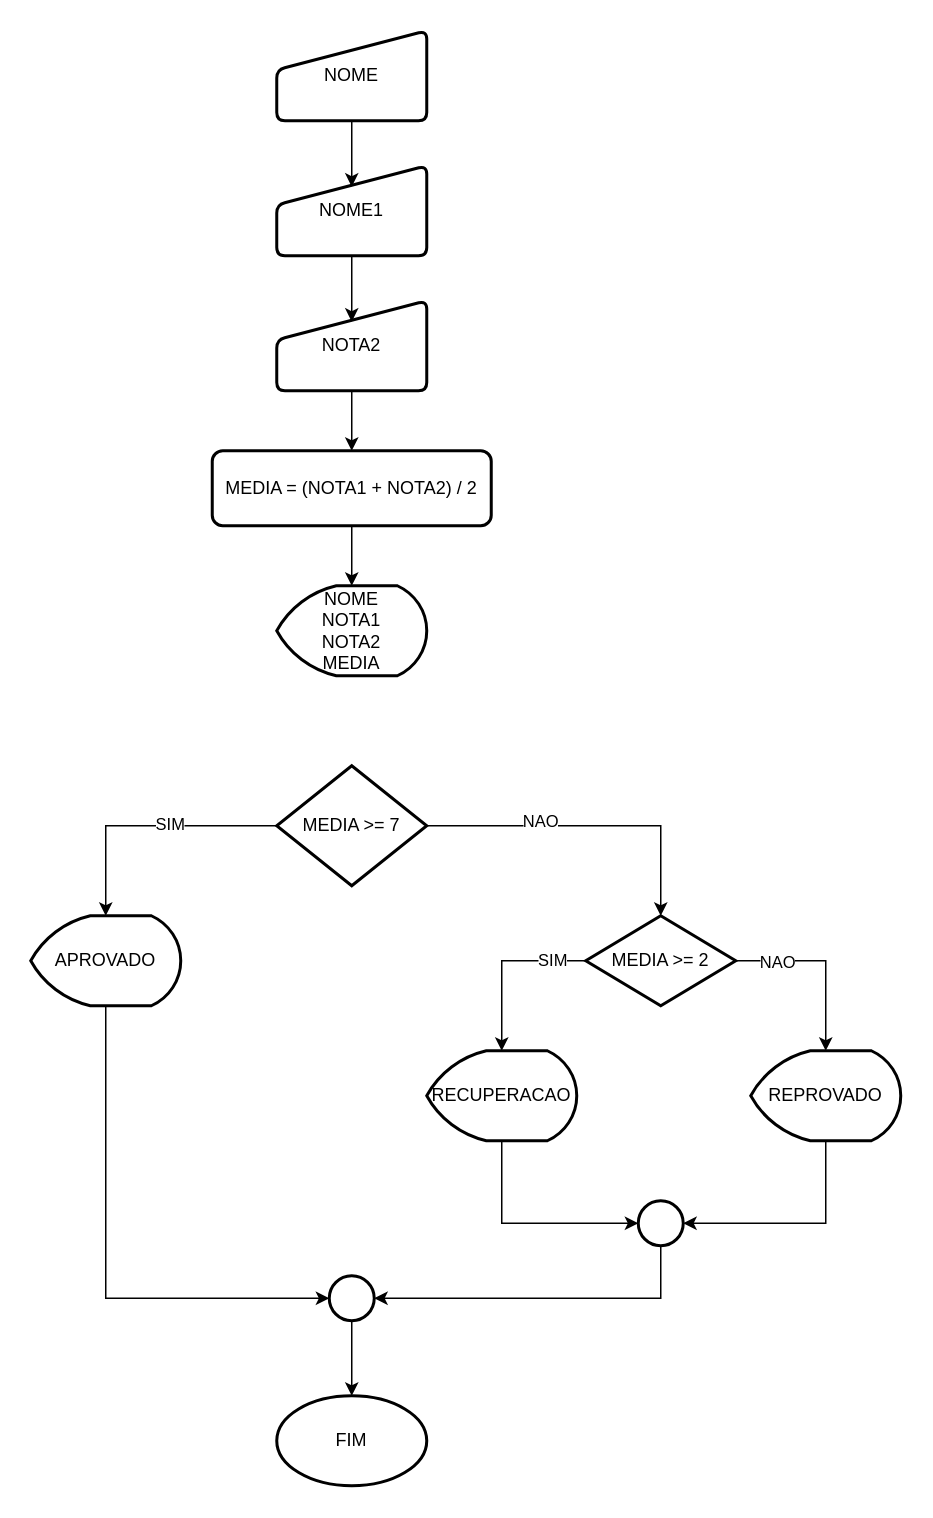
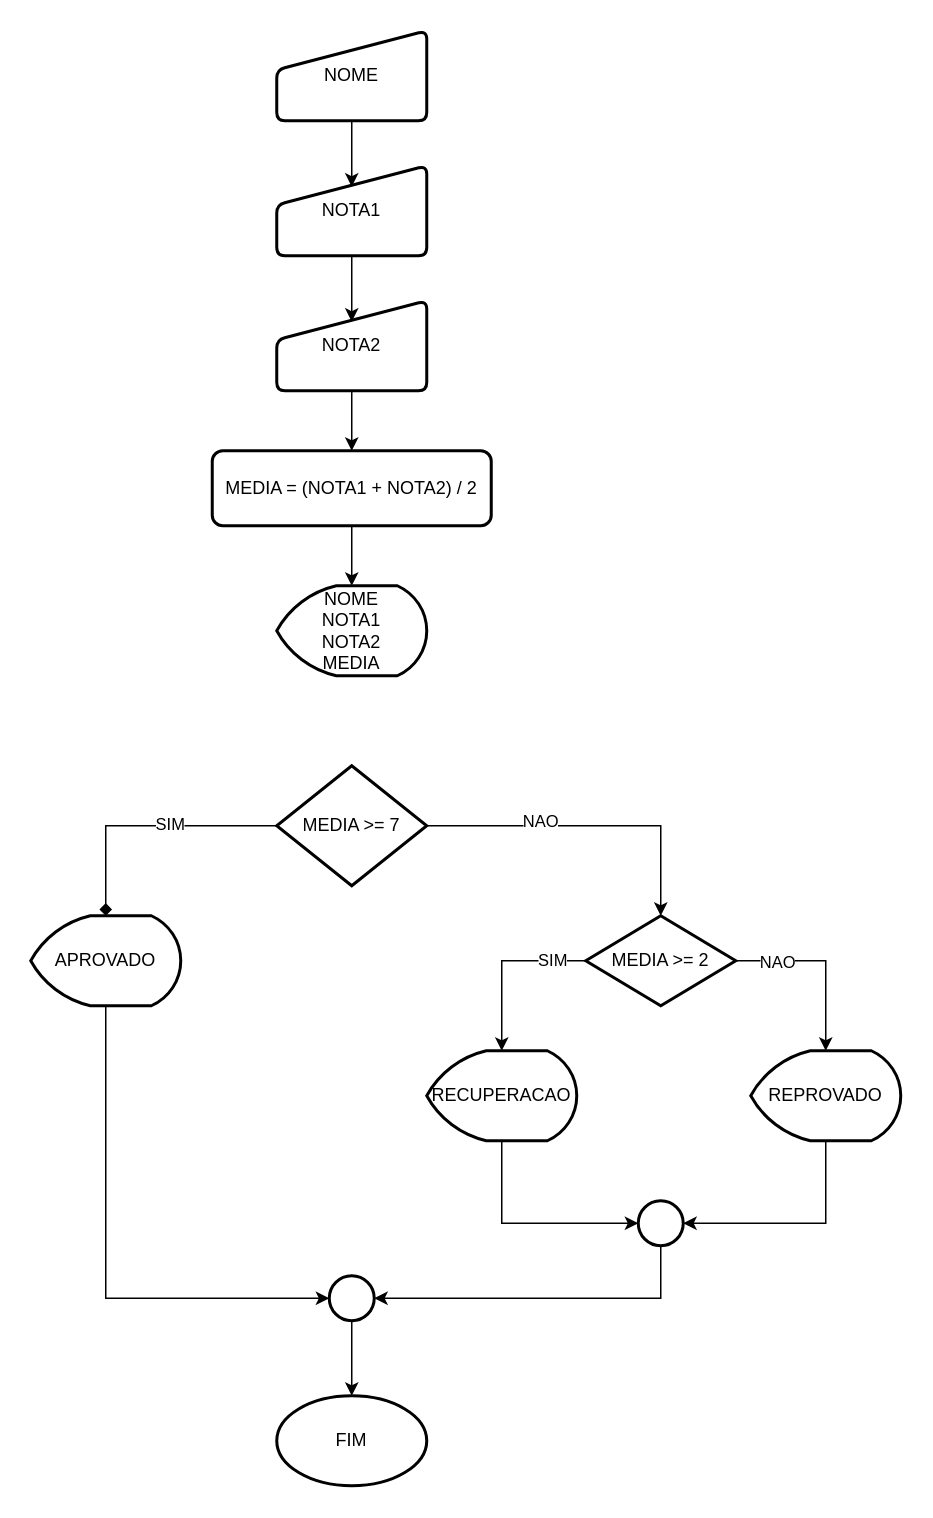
  <mxCell id="0" />
  <mxCell id="1" parent="0" />
  <mxCell id="2" value="FIM" style="strokeWidth=2;html=1;shape=mxgraph.flowchart.start_1;whiteSpace=wrap;" vertex="1" parent="1"><mxGeometry x="184" y="930" width="100" height="60" as="geometry" /></mxCell>
  <mxCell id="3" value="NOME" style="html=1;strokeWidth=2;shape=manualInput;whiteSpace=wrap;rounded=1;size=26;arcSize=11;" vertex="1" parent="1"><mxGeometry x="184" y="20" width="100" height="60" as="geometry" /></mxCell>
- <mxCell id="4" value="NOME1" style="html=1;strokeWidth=2;shape=manualInput;whiteSpace=wrap;rounded=1;size=26;arcSize=11;" vertex="1" parent="1"><mxGeometry x="184" y="110" width="100" height="60" as="geometry" /></mxCell>
+ <mxCell id="4" value="NOTA1" style="html=1;strokeWidth=2;shape=manualInput;whiteSpace=wrap;rounded=1;size=26;arcSize=11;" vertex="1" parent="1"><mxGeometry x="184" y="110" width="100" height="60" as="geometry" /></mxCell>
  <mxCell id="5" style="edgeStyle=orthogonalEdgeStyle;rounded=0;orthogonalLoop=1;jettySize=auto;html=1;" edge="1" parent="1" source="6" target="8"><mxGeometry relative="1" as="geometry" /></mxCell>
  <mxCell id="6" value="NOTA2" style="html=1;strokeWidth=2;shape=manualInput;whiteSpace=wrap;rounded=1;size=26;arcSize=11;" vertex="1" parent="1"><mxGeometry x="184" y="200" width="100" height="60" as="geometry" /></mxCell>
  <mxCell id="7" style="edgeStyle=orthogonalEdgeStyle;rounded=0;orthogonalLoop=1;jettySize=auto;html=1;" edge="1" parent="1" source="8" target="9"><mxGeometry relative="1" as="geometry" /></mxCell>
  <mxCell id="8" value="MEDIA = (NOTA1 + NOTA2) / 2" style="rounded=1;whiteSpace=wrap;html=1;absoluteArcSize=1;arcSize=14;strokeWidth=2;" vertex="1" parent="1"><mxGeometry x="141" y="300" width="186" height="50" as="geometry" /></mxCell>
  <mxCell id="9" value="NOME&lt;div&gt;NOTA1&lt;/div&gt;&lt;div&gt;NOTA2&lt;/div&gt;&lt;div&gt;MEDIA&lt;/div&gt;" style="strokeWidth=2;html=1;shape=mxgraph.flowchart.display;whiteSpace=wrap;" vertex="1" parent="1"><mxGeometry x="184" y="390" width="100" height="60" as="geometry" /></mxCell>
  <mxCell id="10" style="edgeStyle=orthogonalEdgeStyle;rounded=0;orthogonalLoop=1;jettySize=auto;html=1;entryX=0.5;entryY=0.233;entryDx=0;entryDy=0;entryPerimeter=0;" edge="1" parent="1" source="3" target="4"><mxGeometry relative="1" as="geometry" /></mxCell>
  <mxCell id="11" style="edgeStyle=orthogonalEdgeStyle;rounded=0;orthogonalLoop=1;jettySize=auto;html=1;entryX=0.5;entryY=0.233;entryDx=0;entryDy=0;entryPerimeter=0;" edge="1" parent="1" source="4" target="6"><mxGeometry relative="1" as="geometry" /></mxCell>
  <mxCell id="12" value="MEDIA &amp;gt;= 7" style="strokeWidth=2;html=1;shape=mxgraph.flowchart.decision;whiteSpace=wrap;" vertex="1" parent="1"><mxGeometry x="184" y="510" width="100" height="80" as="geometry" /></mxCell>
  <mxCell id="13" value="APROVADO" style="strokeWidth=2;html=1;shape=mxgraph.flowchart.display;whiteSpace=wrap;" vertex="1" parent="1"><mxGeometry x="20" y="610" width="100" height="60" as="geometry" /></mxCell>
- <mxCell id="14" style="edgeStyle=orthogonalEdgeStyle;rounded=0;orthogonalLoop=1;jettySize=auto;html=1;entryX=0.5;entryY=0;entryDx=0;entryDy=0;entryPerimeter=0;" edge="1" parent="1" source="12" target="13"><mxGeometry relative="1" as="geometry" /></mxCell>
+ <mxCell id="14" style="edgeStyle=orthogonalEdgeStyle;rounded=0;orthogonalLoop=1;jettySize=auto;html=1;entryX=0.5;entryY=0;entryDx=0;entryDy=0;entryPerimeter=0;endArrow=diamond;" edge="1" parent="1" source="12" target="13"><mxGeometry relative="1" as="geometry" /></mxCell>
  <mxCell id="15" value="SIM" style="edgeLabel;html=1;align=center;verticalAlign=middle;resizable=0;points=[];" vertex="1" connectable="0" parent="14"><mxGeometry x="-0.172" y="-2" relative="1" as="geometry"><mxPoint as="offset" /></mxGeometry></mxCell>
  <mxCell id="16" style="edgeStyle=orthogonalEdgeStyle;rounded=0;orthogonalLoop=1;jettySize=auto;html=1;" edge="1" parent="1" source="18" target="22"><mxGeometry relative="1" as="geometry" /></mxCell>
  <mxCell id="17" value="NAO" style="edgeLabel;html=1;align=center;verticalAlign=middle;resizable=0;points=[];" vertex="1" connectable="0" parent="16"><mxGeometry x="-0.55" relative="1" as="geometry"><mxPoint as="offset" /></mxGeometry></mxCell>
  <mxCell id="18" value="MEDIA &amp;gt;= 2" style="strokeWidth=2;html=1;shape=mxgraph.flowchart.decision;whiteSpace=wrap;" vertex="1" parent="1"><mxGeometry x="390" y="610" width="100" height="60" as="geometry" /></mxCell>
  <mxCell id="19" style="edgeStyle=orthogonalEdgeStyle;rounded=0;orthogonalLoop=1;jettySize=auto;html=1;exitX=1;exitY=0.5;exitDx=0;exitDy=0;exitPerimeter=0;entryX=0.5;entryY=0;entryDx=0;entryDy=0;entryPerimeter=0;" edge="1" parent="1" source="12" target="18"><mxGeometry relative="1" as="geometry" /></mxCell>
  <mxCell id="20" value="NAO" style="edgeLabel;html=1;align=center;verticalAlign=middle;resizable=0;points=[];" vertex="1" connectable="0" parent="19"><mxGeometry x="-0.306" y="4" relative="1" as="geometry"><mxPoint as="offset" /></mxGeometry></mxCell>
  <mxCell id="21" value="RECUPERACAO" style="strokeWidth=2;html=1;shape=mxgraph.flowchart.display;whiteSpace=wrap;" vertex="1" parent="1"><mxGeometry x="284" y="700" width="100" height="60" as="geometry" /></mxCell>
  <mxCell id="22" value="REPROVADO" style="strokeWidth=2;html=1;shape=mxgraph.flowchart.display;whiteSpace=wrap;" vertex="1" parent="1"><mxGeometry x="500" y="700" width="100" height="60" as="geometry" /></mxCell>
  <mxCell id="23" style="edgeStyle=orthogonalEdgeStyle;rounded=0;orthogonalLoop=1;jettySize=auto;html=1;exitX=0;exitY=0.5;exitDx=0;exitDy=0;exitPerimeter=0;entryX=0.5;entryY=0;entryDx=0;entryDy=0;entryPerimeter=0;" edge="1" parent="1" source="18" target="21"><mxGeometry relative="1" as="geometry" /></mxCell>
  <mxCell id="24" value="SIM" style="edgeLabel;html=1;align=center;verticalAlign=middle;resizable=0;points=[];" vertex="1" connectable="0" parent="23"><mxGeometry x="-0.603" y="-1" relative="1" as="geometry"><mxPoint as="offset" /></mxGeometry></mxCell>
  <mxCell id="25" value="" style="strokeWidth=2;html=1;shape=mxgraph.flowchart.start_2;whiteSpace=wrap;" vertex="1" parent="1"><mxGeometry x="425" y="800" width="30" height="30" as="geometry" /></mxCell>
  <mxCell id="26" style="edgeStyle=orthogonalEdgeStyle;rounded=0;orthogonalLoop=1;jettySize=auto;html=1;entryX=1;entryY=0.5;entryDx=0;entryDy=0;entryPerimeter=0;" edge="1" parent="1" source="22" target="25"><mxGeometry relative="1" as="geometry"><Array as="points"><mxPoint x="550" y="815" /></Array></mxGeometry></mxCell>
  <mxCell id="27" style="edgeStyle=orthogonalEdgeStyle;rounded=0;orthogonalLoop=1;jettySize=auto;html=1;entryX=0;entryY=0.5;entryDx=0;entryDy=0;entryPerimeter=0;" edge="1" parent="1" source="21" target="25"><mxGeometry relative="1" as="geometry"><Array as="points"><mxPoint x="334" y="815" /></Array></mxGeometry></mxCell>
  <mxCell id="28" value="" style="strokeWidth=2;html=1;shape=mxgraph.flowchart.start_2;whiteSpace=wrap;" vertex="1" parent="1"><mxGeometry x="219" y="850" width="30" height="30" as="geometry" /></mxCell>
  <mxCell id="29" style="edgeStyle=orthogonalEdgeStyle;rounded=0;orthogonalLoop=1;jettySize=auto;html=1;entryX=0.5;entryY=0;entryDx=0;entryDy=0;entryPerimeter=0;" edge="1" parent="1" source="28" target="2"><mxGeometry relative="1" as="geometry" /></mxCell>
  <mxCell id="30" style="edgeStyle=orthogonalEdgeStyle;rounded=0;orthogonalLoop=1;jettySize=auto;html=1;entryX=0;entryY=0.5;entryDx=0;entryDy=0;entryPerimeter=0;" edge="1" parent="1" source="13" target="28"><mxGeometry relative="1" as="geometry"><Array as="points"><mxPoint x="70" y="865" /></Array></mxGeometry></mxCell>
  <mxCell id="31" style="edgeStyle=orthogonalEdgeStyle;rounded=0;orthogonalLoop=1;jettySize=auto;html=1;entryX=1;entryY=0.5;entryDx=0;entryDy=0;entryPerimeter=0;" edge="1" parent="1" source="25" target="28"><mxGeometry relative="1" as="geometry"><Array as="points"><mxPoint x="440" y="865" /></Array></mxGeometry></mxCell>
